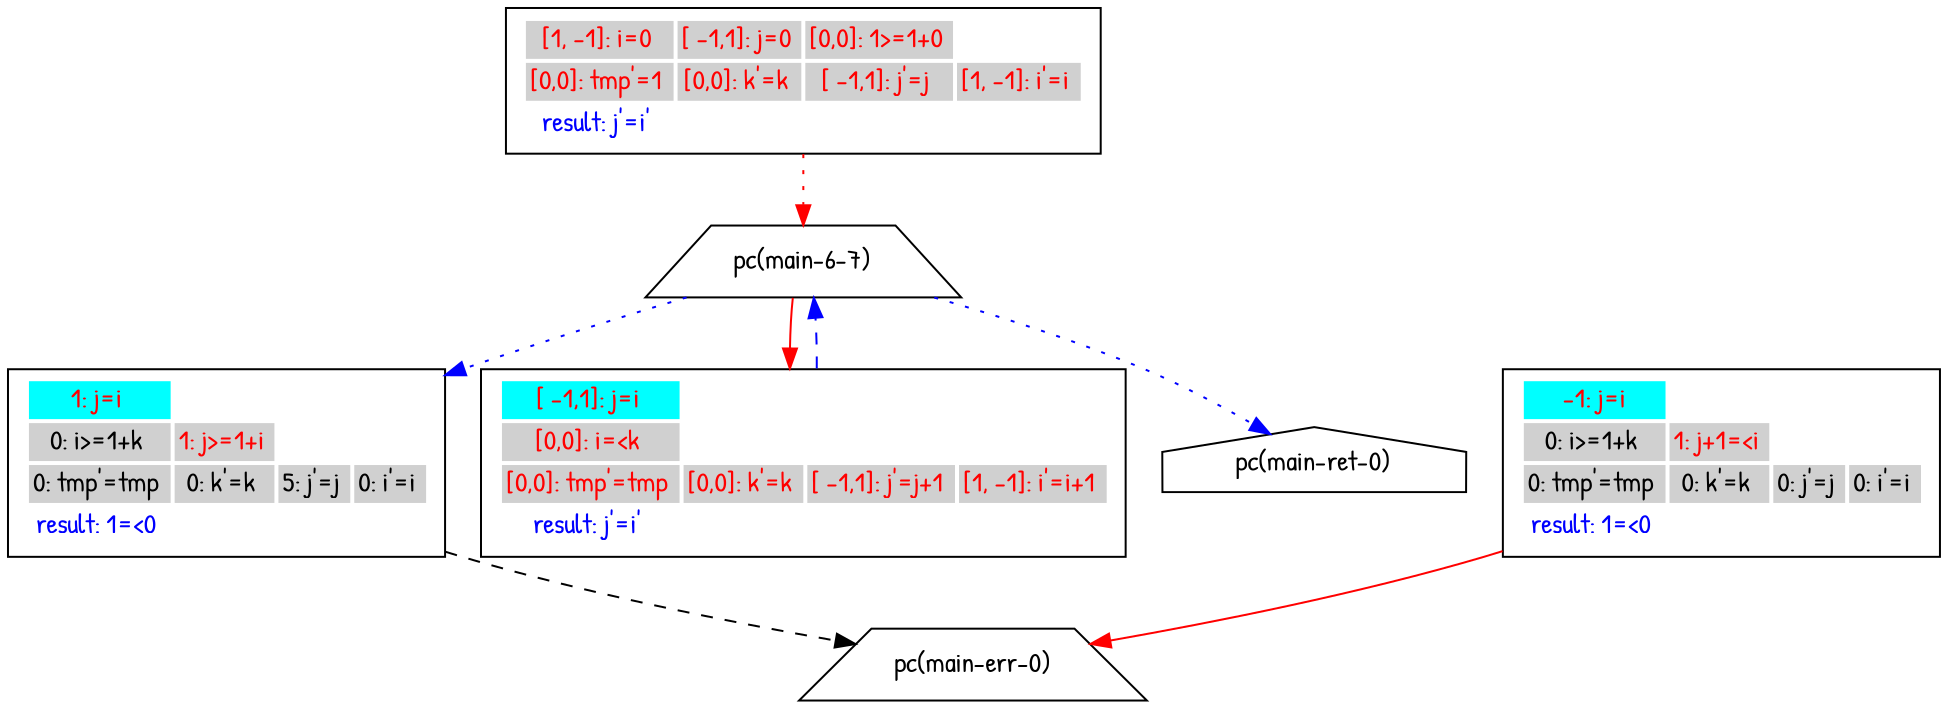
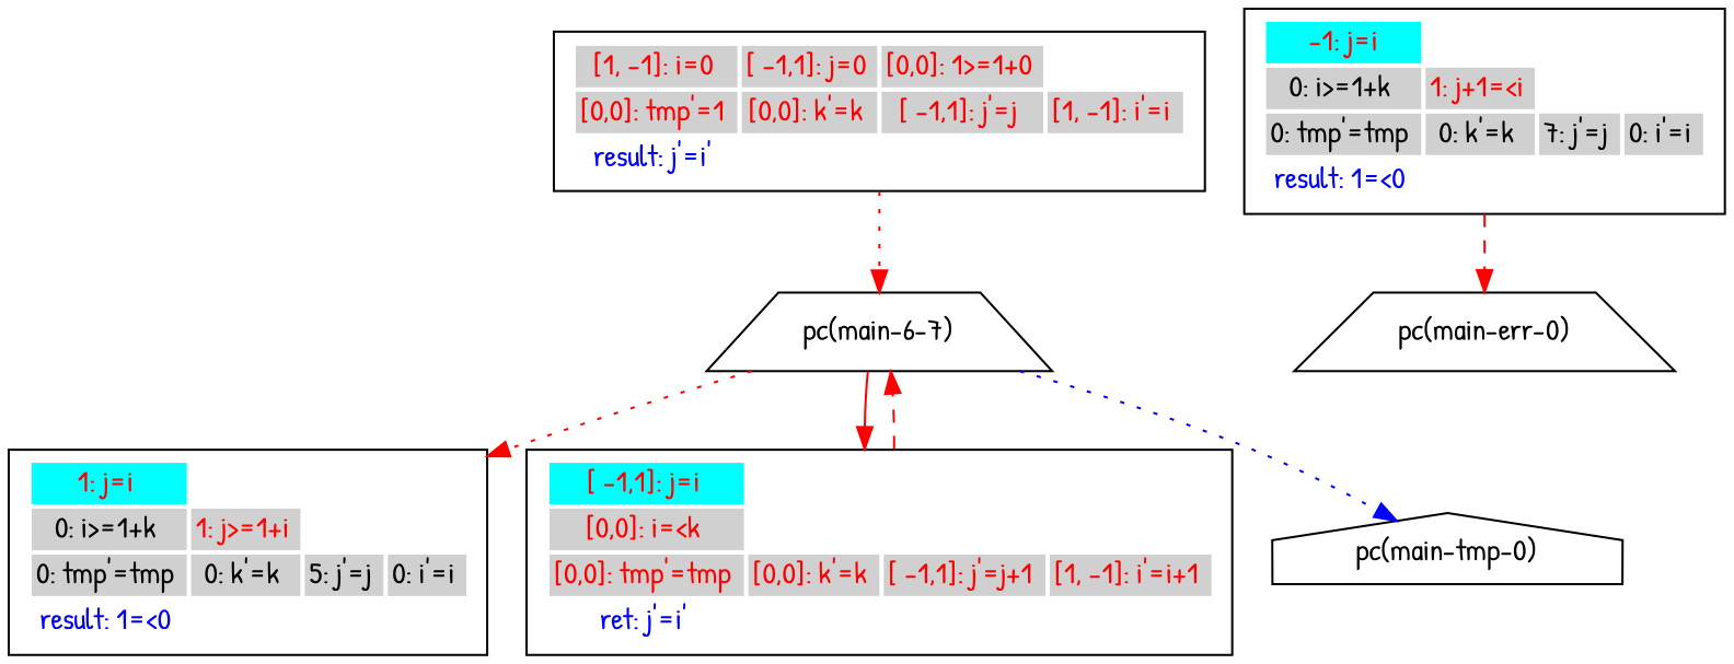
  digraph {
    fontname="Patrick Hand"
    rankdir=TB
    node [fontname="Patrick Hand" shape=box]
    edge [color=red fontname="Patrick Hand" style=dotted]
    n1 [label=<<TABLE border="0"><TR><TD bgcolor = "#D0D0D0"><FONT COLOR="red">[1, -1]: i=0 </FONT></TD><TD bgcolor = "#D0D0D0"><FONT COLOR="red">[ -1,1]: j=0 </FONT></TD><TD bgcolor = "#D0D0D0"><FONT COLOR="red">[0,0]: 1&#062;=1+0 </FONT></TD></TR><TR><TD bgcolor = "#D0D0D0"><FONT COLOR="red">[0,0]: tmp'=1 </FONT></TD><TD bgcolor = "#D0D0D0"><FONT COLOR="red">[0,0]: k'=k </FONT></TD><TD bgcolor = "#D0D0D0"><FONT COLOR="red">[ -1,1]: j'=j </FONT></TD><TD bgcolor = "#D0D0D0"><FONT COLOR="red">[1, -1]: i'=i </FONT></TD></TR><TR><TD bgcolor = "white"><FONT COLOR="blue">result: j'=i' </FONT></TD></TR></TABLE>>]
    n2 [label="pc(main-6-7)" shape=trapezium]
    n3 [label=<<TABLE border="0"><TR><TD bgcolor = "#00FFFF"><FONT COLOR="red">1: j=i </FONT></TD></TR><TR><TD bgcolor = "#D0D0D0"><FONT COLOR="black">0: i&#062;=1+k </FONT></TD><TD bgcolor = "#D0D0D0"><FONT COLOR="red">1: j&#062;=1+i </FONT></TD></TR><TR><TD bgcolor = "#D0D0D0"><FONT COLOR="black">0: tmp'=tmp </FONT></TD><TD bgcolor = "#D0D0D0"><FONT COLOR="black">0: k'=k </FONT></TD><TD bgcolor = "#D0D0D0"><FONT COLOR="black">5: j'=j </FONT></TD><TD bgcolor = "#D0D0D0"><FONT COLOR="black">0: i'=i </FONT></TD></TR><TR><TD bgcolor = "white"><FONT COLOR="blue">result: 1=&#060;0 </FONT></TD></TR></TABLE>>]
-   n4 [label=<<TABLE border="0"><TR><TD bgcolor = "#00FFFF"><FONT COLOR="red">[ -1,1]: j=i </FONT></TD></TR><TR><TD bgcolor = "#D0D0D0"><FONT COLOR="red">[0,0]: i=&#060;k </FONT></TD></TR><TR><TD bgcolor = "#D0D0D0"><FONT COLOR="red">[0,0]: tmp'=tmp </FONT></TD><TD bgcolor = "#D0D0D0"><FONT COLOR="red">[0,0]: k'=k </FONT></TD><TD bgcolor = "#D0D0D0"><FONT COLOR="red">[ -1,1]: j'=j+1 </FONT></TD><TD bgcolor = "#D0D0D0"><FONT COLOR="red">[1, -1]: i'=i+1 </FONT></TD></TR><TR><TD bgcolor = "white"><FONT COLOR="blue">result: j'=i' </FONT></TD></TR></TABLE>>]
-   n5 [label="pc(main-ret-0)" shape=house]
+   n4 [label=<<TABLE border="0"><TR><TD bgcolor = "#00FFFF"><FONT COLOR="red">[ -1,1]: j=i </FONT></TD></TR><TR><TD bgcolor = "#D0D0D0"><FONT COLOR="red">[0,0]: i=&#060;k </FONT></TD></TR><TR><TD bgcolor = "#D0D0D0"><FONT COLOR="red">[0,0]: tmp'=tmp </FONT></TD><TD bgcolor = "#D0D0D0"><FONT COLOR="red">[0,0]: k'=k </FONT></TD><TD bgcolor = "#D0D0D0"><FONT COLOR="red">[ -1,1]: j'=j+1 </FONT></TD><TD bgcolor = "#D0D0D0"><FONT COLOR="red">[1, -1]: i'=i+1 </FONT></TD></TR><TR><TD bgcolor = "white"><FONT COLOR="blue">ret: j'=i' </FONT></TD></TR></TABLE>>]
+   n5 [label="pc(main-tmp-0)" shape=house]
    n6 [label="pc(main-err-0)" shape=trapezium]
-   n7 [label=<<TABLE border="0"><TR><TD bgcolor = "#00FFFF"><FONT COLOR="red"> -1: j=i </FONT></TD></TR><TR><TD bgcolor = "#D0D0D0"><FONT COLOR="black">0: i&#062;=1+k </FONT></TD><TD bgcolor = "#D0D0D0"><FONT COLOR="red">1: j+1=&#060;i </FONT></TD></TR><TR><TD bgcolor = "#D0D0D0"><FONT COLOR="black">0: tmp'=tmp </FONT></TD><TD bgcolor = "#D0D0D0"><FONT COLOR="black">0: k'=k </FONT></TD><TD bgcolor = "#D0D0D0"><FONT COLOR="black">0: j'=j </FONT></TD><TD bgcolor = "#D0D0D0"><FONT COLOR="black">0: i'=i </FONT></TD></TR><TR><TD bgcolor = "white"><FONT COLOR="blue">result: 1=&#060;0 </FONT></TD></TR></TABLE>>]
+   n7 [label=<<TABLE border="0"><TR><TD bgcolor = "#00FFFF"><FONT COLOR="red"> -1: j=i </FONT></TD></TR><TR><TD bgcolor = "#D0D0D0"><FONT COLOR="black">0: i&#062;=1+k </FONT></TD><TD bgcolor = "#D0D0D0"><FONT COLOR="red">1: j+1=&#060;i </FONT></TD></TR><TR><TD bgcolor = "#D0D0D0"><FONT COLOR="black">0: tmp'=tmp </FONT></TD><TD bgcolor = "#D0D0D0"><FONT COLOR="black">0: k'=k </FONT></TD><TD bgcolor = "#D0D0D0"><FONT COLOR="black">7: j'=j </FONT></TD><TD bgcolor = "#D0D0D0"><FONT COLOR="black">0: i'=i </FONT></TD></TR><TR><TD bgcolor = "white"><FONT COLOR="blue">result: 1=&#060;0 </FONT></TD></TR></TABLE>>]
    n1 -> n2
-   n2 -> n3 [color=blue]
+   n2 -> n3
    n2 -> n4 [style=solid]
    n2 -> n5 [color=blue]
-   n3 -> n6 [color=black style=dashed]
-   n4 -> n2 [color=blue style=dashed]
-   n7 -> n6 [style=solid]
+   n4 -> n2 [style=dashed]
+   n7 -> n6 [style=dashed]
  }
